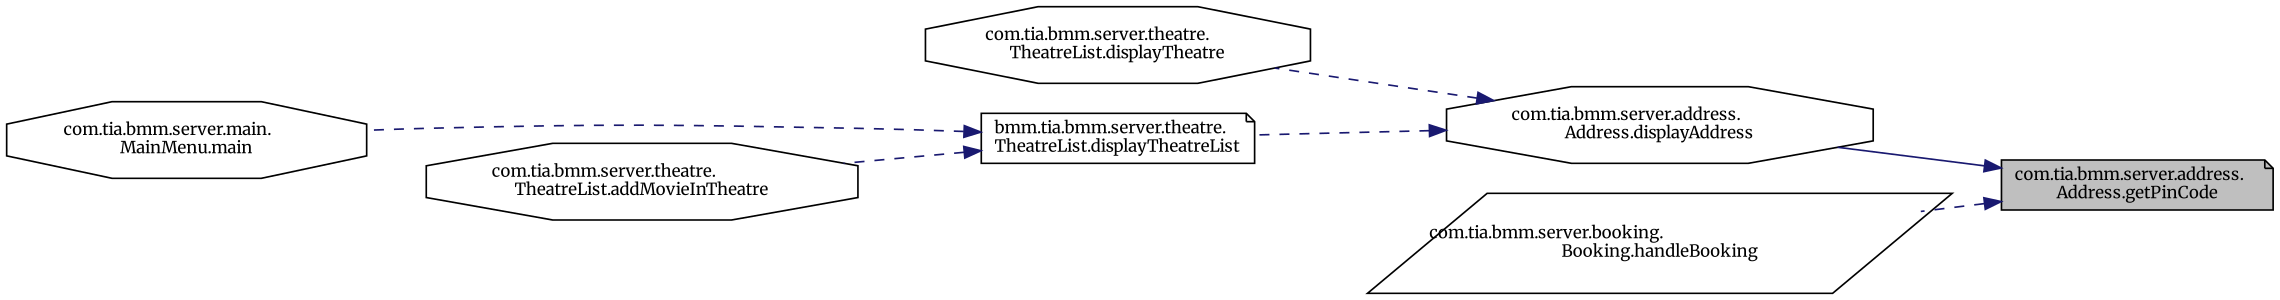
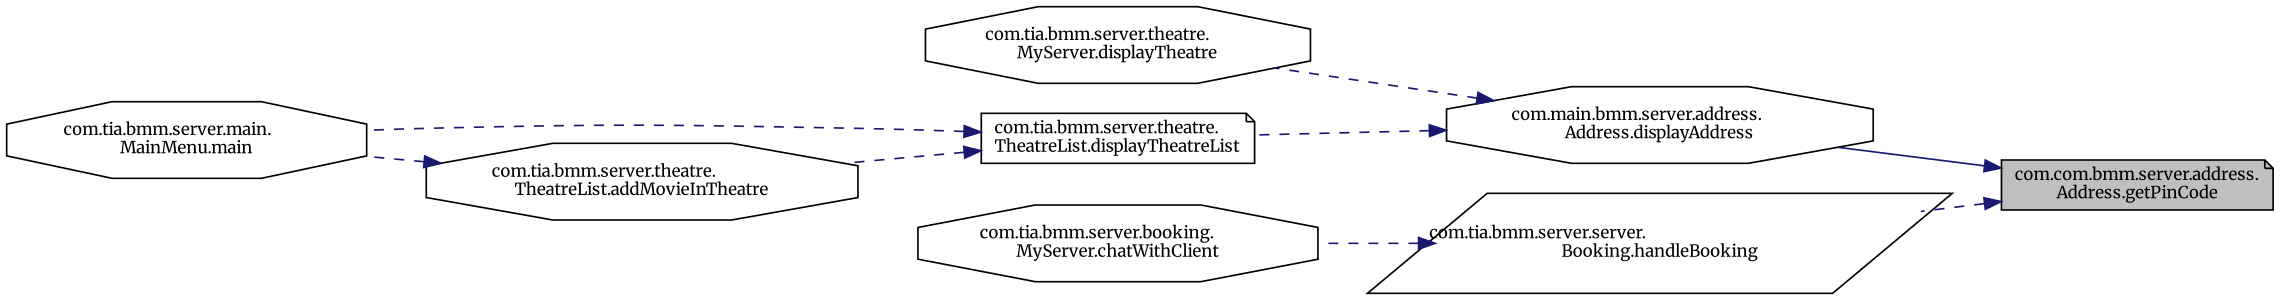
  digraph {
    fontname=Merriweather
    rankdir=RL
    node [color=black fillcolor=white fontname=Merriweather fontsize=10 shape=octagon style=filled]
    edge [color=midnightblue dir=back fontname=Merriweather fontsize=10 labelfontname=Helvetica labelfontsize=10 style=dashed]
-   n1 [fillcolor=grey75 fontcolor=black height=0.2 label="com.tia.bmm.server.address.\lAddress.getPinCode" shape=note width=0.4]
-   n2 [height=0.2 label="com.tia.bmm.server.address.\lAddress.displayAddress" width=0.4]
-   n3 [height=0.2 label="com.tia.bmm.server.booking.\lBooking.handleBooking" shape=parallelogram width=0.4]
-   n4 [height=0.2 label="com.tia.bmm.server.theatre.\lTheatreList.displayTheatre" width=0.4]
-   n5 [height=0.2 label="bmm.tia.bmm.server.theatre.\lTheatreList.displayTheatreList" shape=note width=0.4]
+   n1 [fillcolor=grey75 fontcolor=black height=0.2 label="com.com.bmm.server.address.\lAddress.getPinCode" shape=note width=0.4]
+   n2 [height=0.2 label="com.main.bmm.server.address.\lAddress.displayAddress" width=0.4]
+   n3 [height=0.2 label="com.tia.bmm.server.server.\lBooking.handleBooking" shape=parallelogram width=0.4]
+   n4 [height=0.2 label="com.tia.bmm.server.theatre.\lMyServer.displayTheatre" width=0.4]
+   n5 [height=0.2 label="com.tia.bmm.server.theatre.\lTheatreList.displayTheatreList" shape=note width=0.4]
+   n6 [height=0.2 label="com.tia.bmm.server.booking.\lMyServer.chatWithClient" width=0.4]
    n7 [height=0.2 label="com.tia.bmm.server.main.\lMainMenu.main" width=0.4]
    n8 [height=0.2 label="com.tia.bmm.server.theatre.\lTheatreList.addMovieInTheatre" width=0.4]
    n1 -> n2 [style=solid]
    n1 -> n3
    n2 -> n4
    n2 -> n5
+   n3 -> n6
    n5 -> n7
    n5 -> n8
+   n8 -> n7
  }
